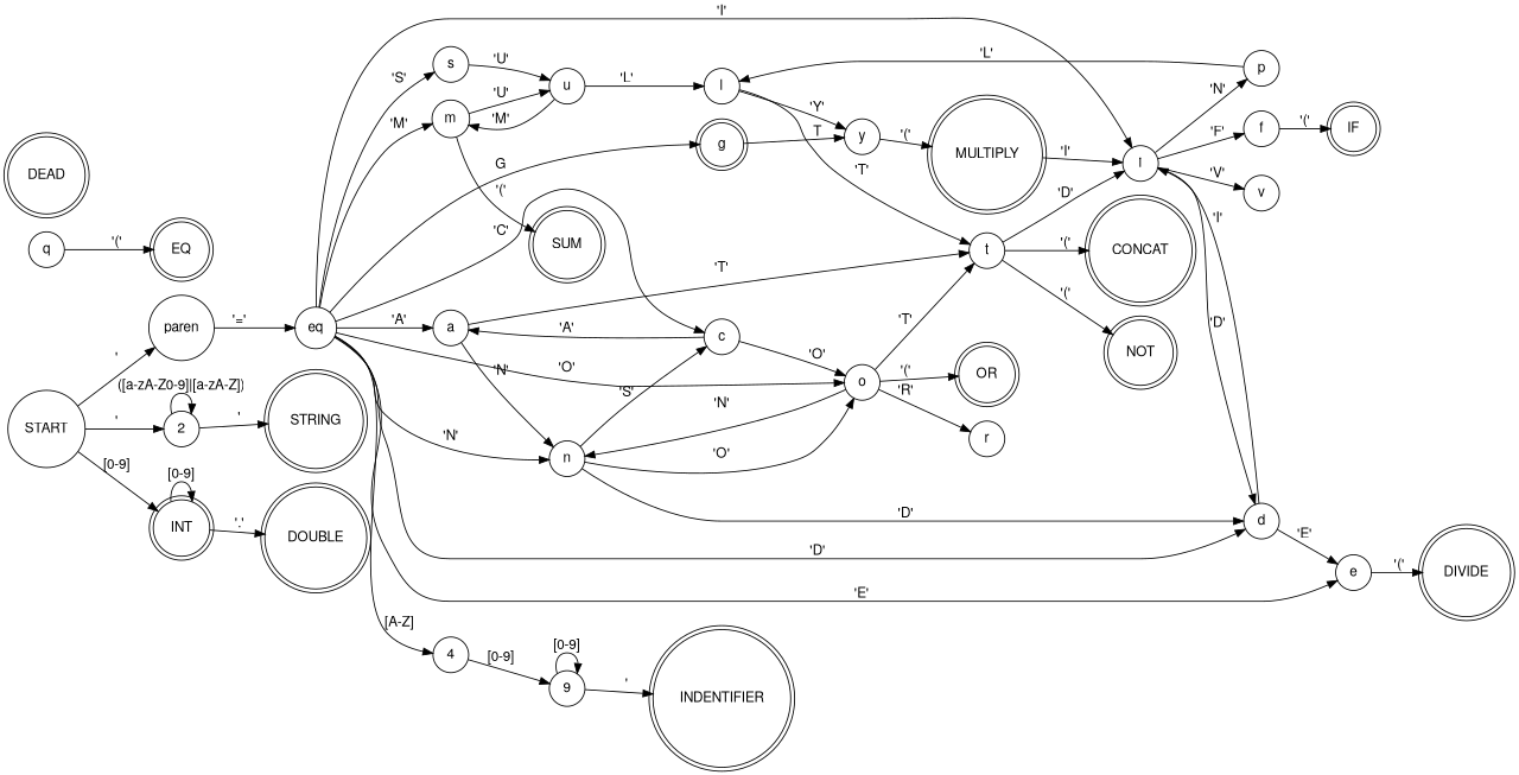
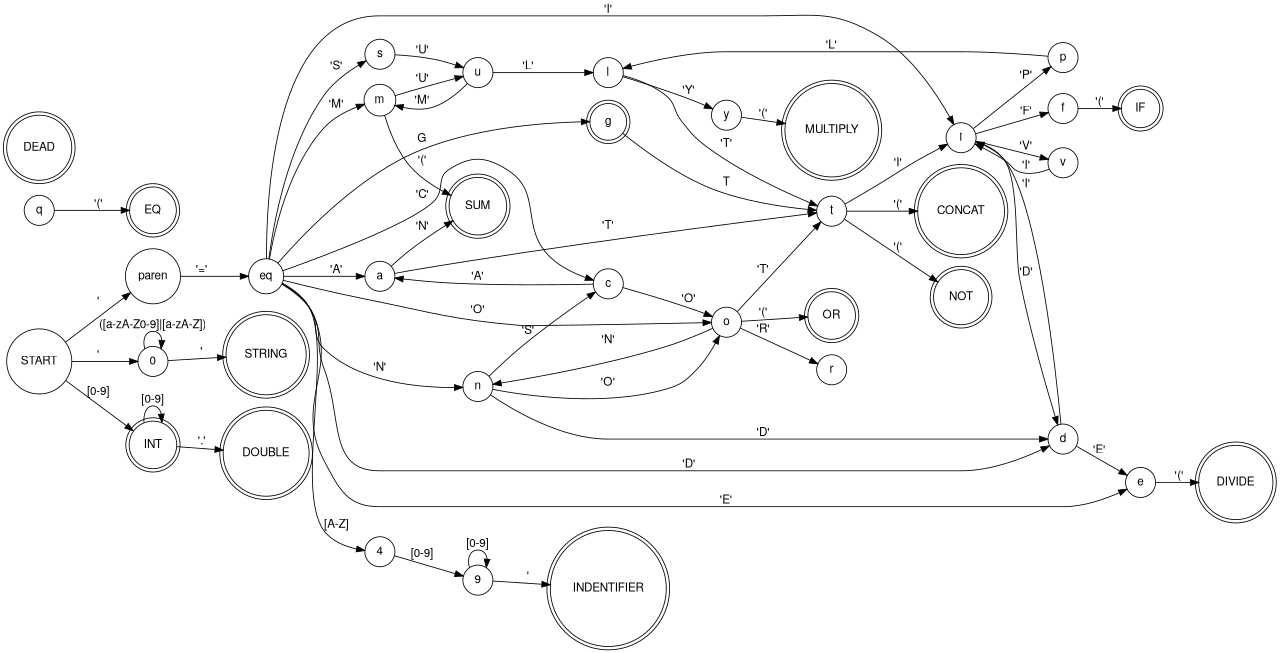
  digraph {
    fontname="Helvetica,Arial,sans-serif"
    rankdir=LR
    node [fontname="Helvetica,Arial,sans-serif" shape=circle]
    edge [fontname="Helvetica,Arial,sans-serif"]
    START
    paren
-   0 [label=2]
+   0
    INT [shape=doublecircle]
    eq
    STRING [shape=doublecircle]
    DOUBLE [shape=doublecircle]
    m
    u
    SUM [shape=doublecircle]
    l
    t
    y
    i
    NOT [shape=doublecircle]
    CONCAT [shape=doublecircle]
    MULTIPLY [shape=doublecircle]
    p
    s
    d
    e
    a
    n
    c
    o
    n26 [label=4]
    g [shape=doublecircle]
    f
    v
    DIVIDE [shape=doublecircle]
    r
    OR [shape=doublecircle]
    n33 [label=9]
    IF [shape=doublecircle]
    EQ [shape=doublecircle]
    q
    INDENTIFIER [shape=doublecircle]
    DEAD [shape=doublecircle]
    START -> paren [label="'"]
    START -> 0 [label="'"]
    START -> INT [label="[0-9]"]
    paren -> eq [label="'='"]
    0 -> 0 [label="([a-zA-Z0-9]|\[a-zA-Z])"]
    0 -> STRING [label="'"]
    INT -> INT [label="[0-9]"]
    INT -> DOUBLE [label="'.'"]
    eq -> m [label="'M'"]
    eq -> i [label="'I'"]
    eq -> s [label="'S'"]
    eq -> d [label="'D'"]
    eq -> e [label="'E'"]
    eq -> a [label="'A'"]
    eq -> n [label="'N'"]
    eq -> c [label="'C'"]
    eq -> o [label="'O'"]
    eq -> n26 [label="[A-Z]"]
    eq -> g [label=G]
    m -> u [label="'U'"]
    m -> SUM [label="'('"]
    u -> m [label="'M'"]
    u -> l [label="'L'"]
    l -> t [label="'T'"]
    l -> y [label="'Y'"]
-   t -> i [label="'D'"]
+   t -> i [label="'I'"]
    t -> NOT [label="'('"]
    t -> CONCAT [label="'('"]
    y -> MULTIPLY [label="'('"]
-   i -> p [label="'N'"]
+   i -> p [label="'P'"]
    i -> d [label="'D'"]
    i -> f [label="'F'"]
    i -> v [label="'V'"]
    p -> l [label="'L'"]
    s -> u [label="'U'"]
    d -> i [label="'I'"]
    d -> e [label="'E'"]
    e -> DIVIDE [label="'('"]
    a -> t [label="'T'"]
-   a -> n [label="'N'"]
+   a -> SUM [label="'N'"]
    n -> d [label="'D'"]
    n -> c [label="'S'"]
    n -> o [label="'O'"]
    c -> a [label="'A'"]
    c -> o [label="'O'"]
    o -> t [label="'T'"]
    o -> n [label="'N'"]
    o -> r [label="'R'"]
    o -> OR [label="'('"]
    n26 -> n33 [label="[0-9]"]
-   g -> y [label=T]
+   g -> t [label=T]
    f -> IF [label="'('"]
-   MULTIPLY -> i [label="'I'"]
+   v -> i [label="'I'"]
    n33 -> n33 [label="[0-9]"]
    n33 -> INDENTIFIER [label="'"]
    q -> EQ [label="'('"]
  }
